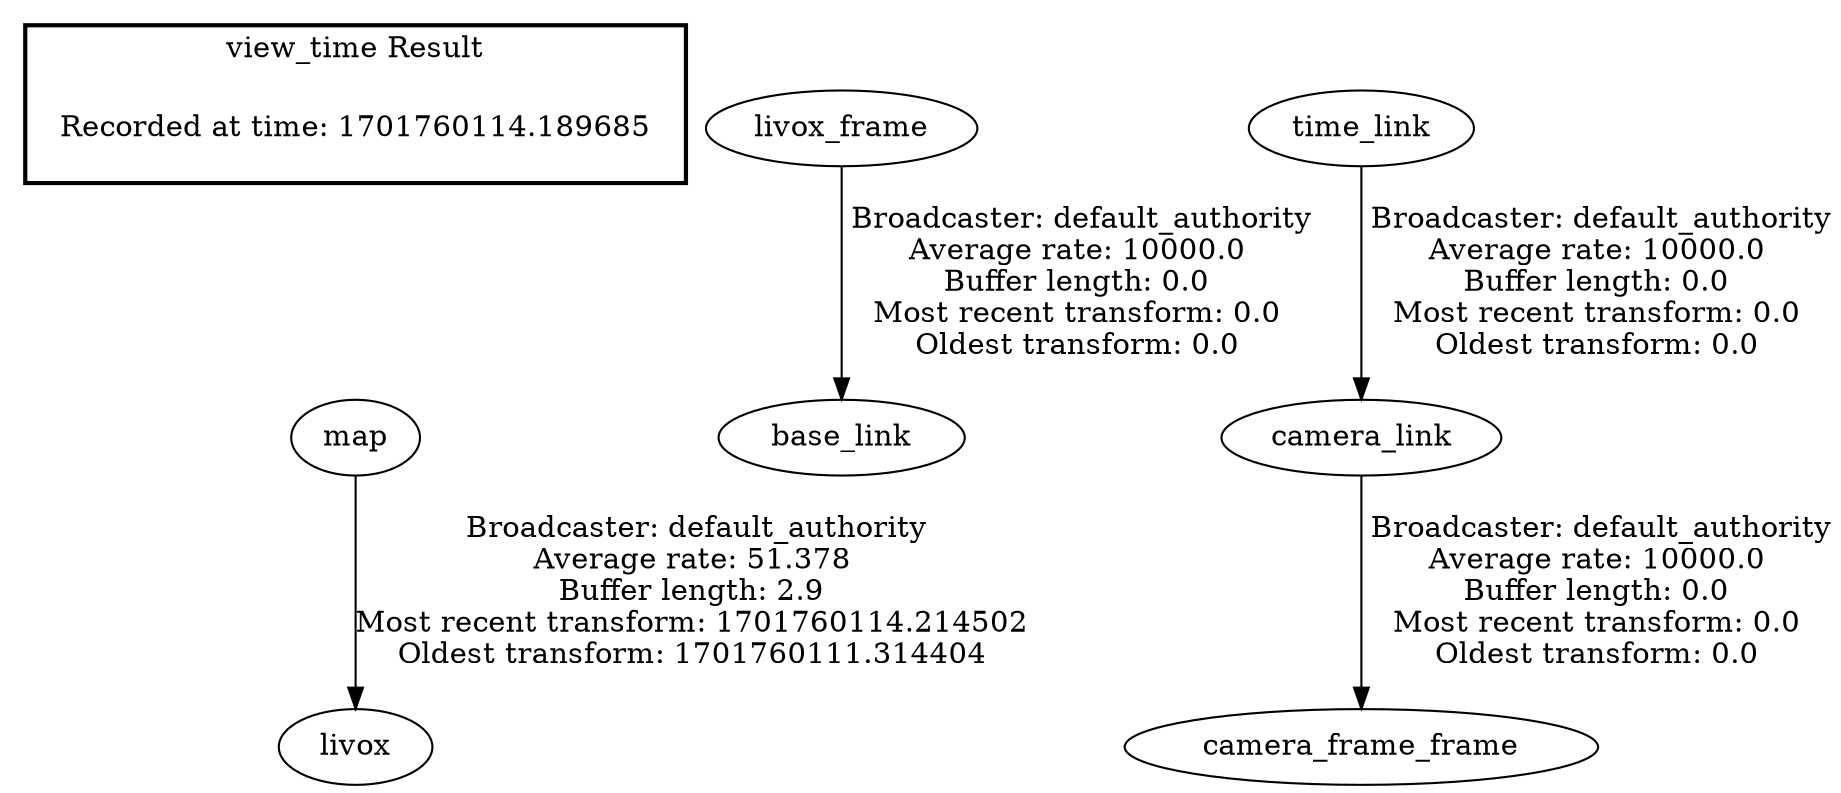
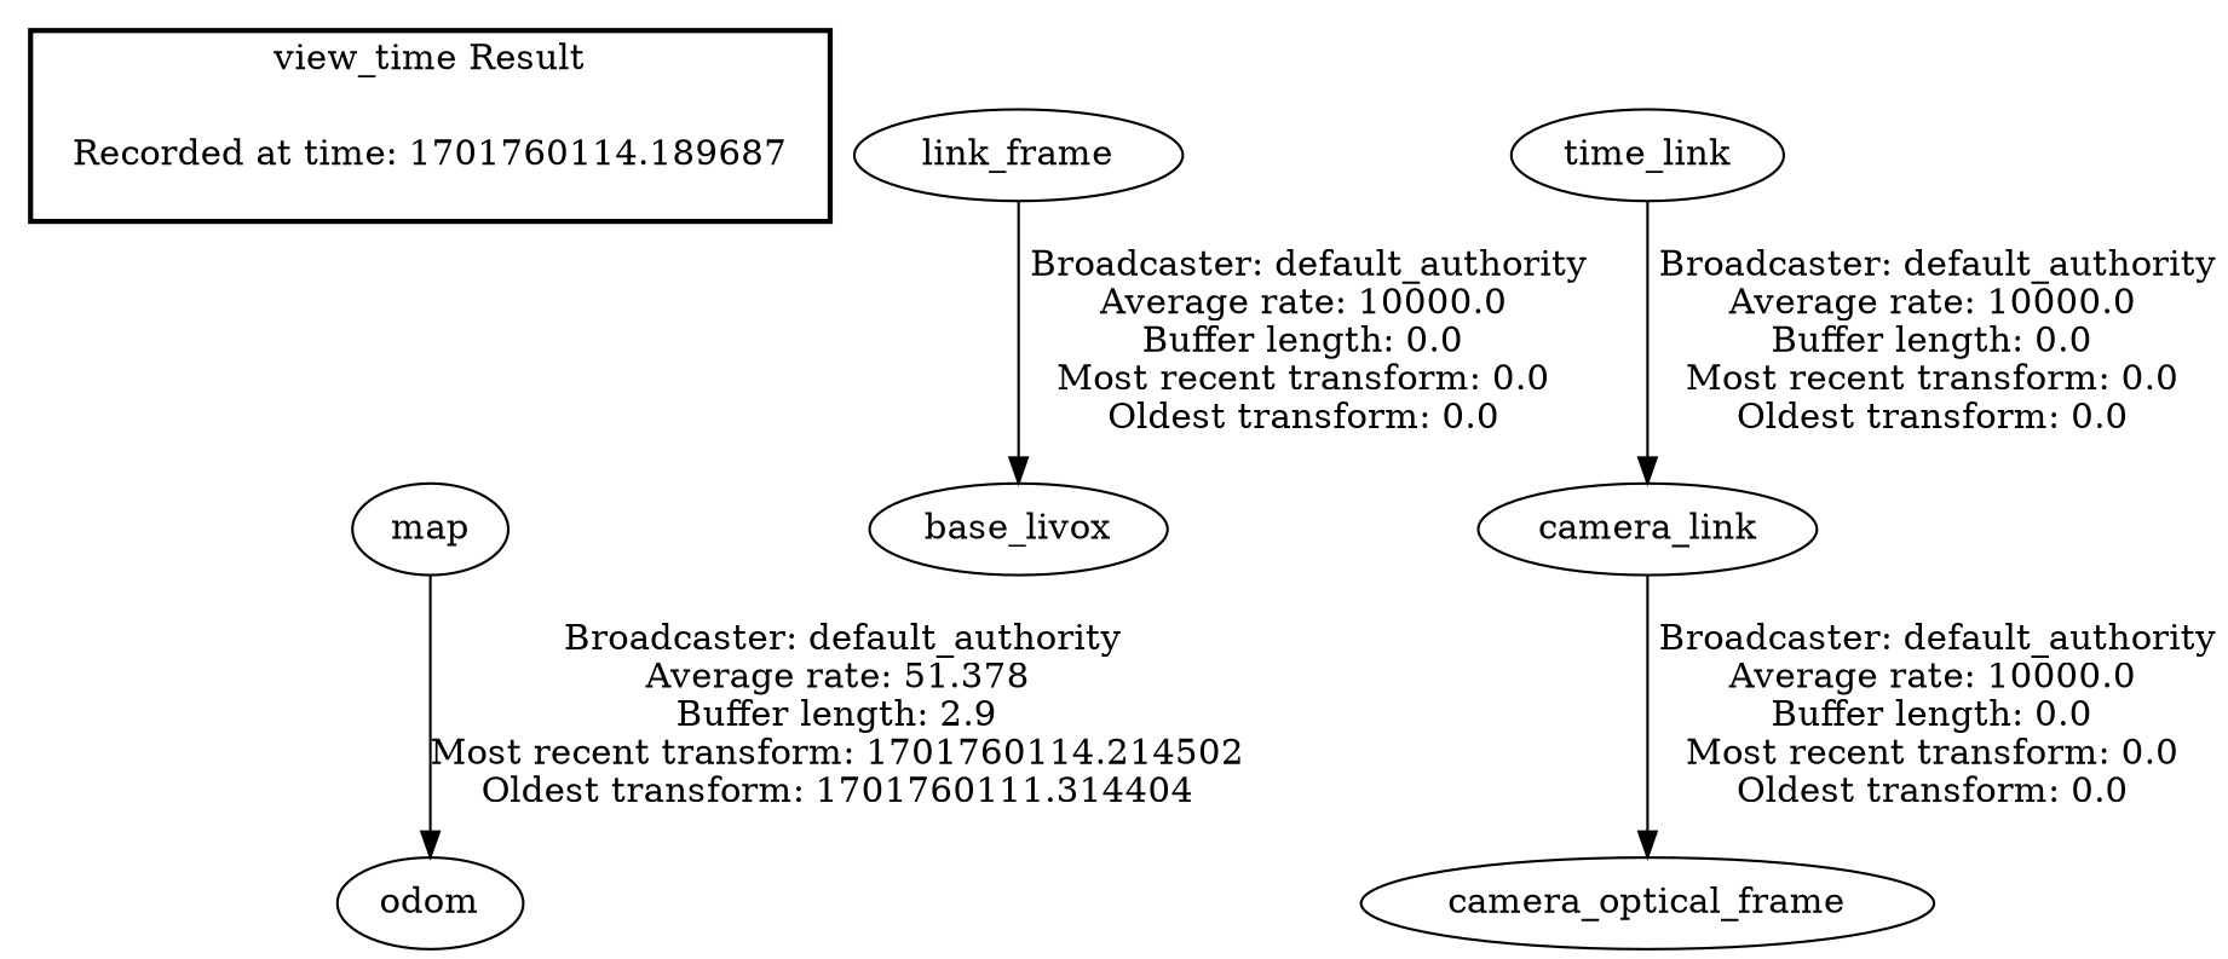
  digraph {
-   "Recorded at time: 1701760114.189685" [shape=plaintext]
+   "Recorded at time: 1701760114.189685" [shape=plaintext label="Recorded at time: 1701760114.189687"]
    map
-   livox_frame
-   base_link
+   livox_frame [label=link_frame]
+   base_link [label=base_livox]
    n5 [label=time_link]
    camera_link
-   camera_optical_frame [label=camera_frame_frame]
-   odom [label=livox]
+   camera_optical_frame
+   odom
    subgraph cluster_1 {
      color=black
      label="view_time Result"
      style=bold
      "Recorded at time: 1701760114.189685"
    }
    "Recorded at time: 1701760114.189685" -> map [style=invis]
    map -> odom [label=" Broadcaster: default_authority\nAverage rate: 51.378\nBuffer length: 2.9\nMost recent transform: 1701760114.214502\nOldest transform: 1701760111.314404\n"]
    livox_frame -> base_link [label=" Broadcaster: default_authority\nAverage rate: 10000.0\nBuffer length: 0.0\nMost recent transform: 0.0\nOldest transform: 0.0\n"]
    n5 -> camera_link [label=" Broadcaster: default_authority\nAverage rate: 10000.0\nBuffer length: 0.0\nMost recent transform: 0.0\nOldest transform: 0.0\n"]
    camera_link -> camera_optical_frame [label=" Broadcaster: default_authority\nAverage rate: 10000.0\nBuffer length: 0.0\nMost recent transform: 0.0\nOldest transform: 0.0\n"]
  }
